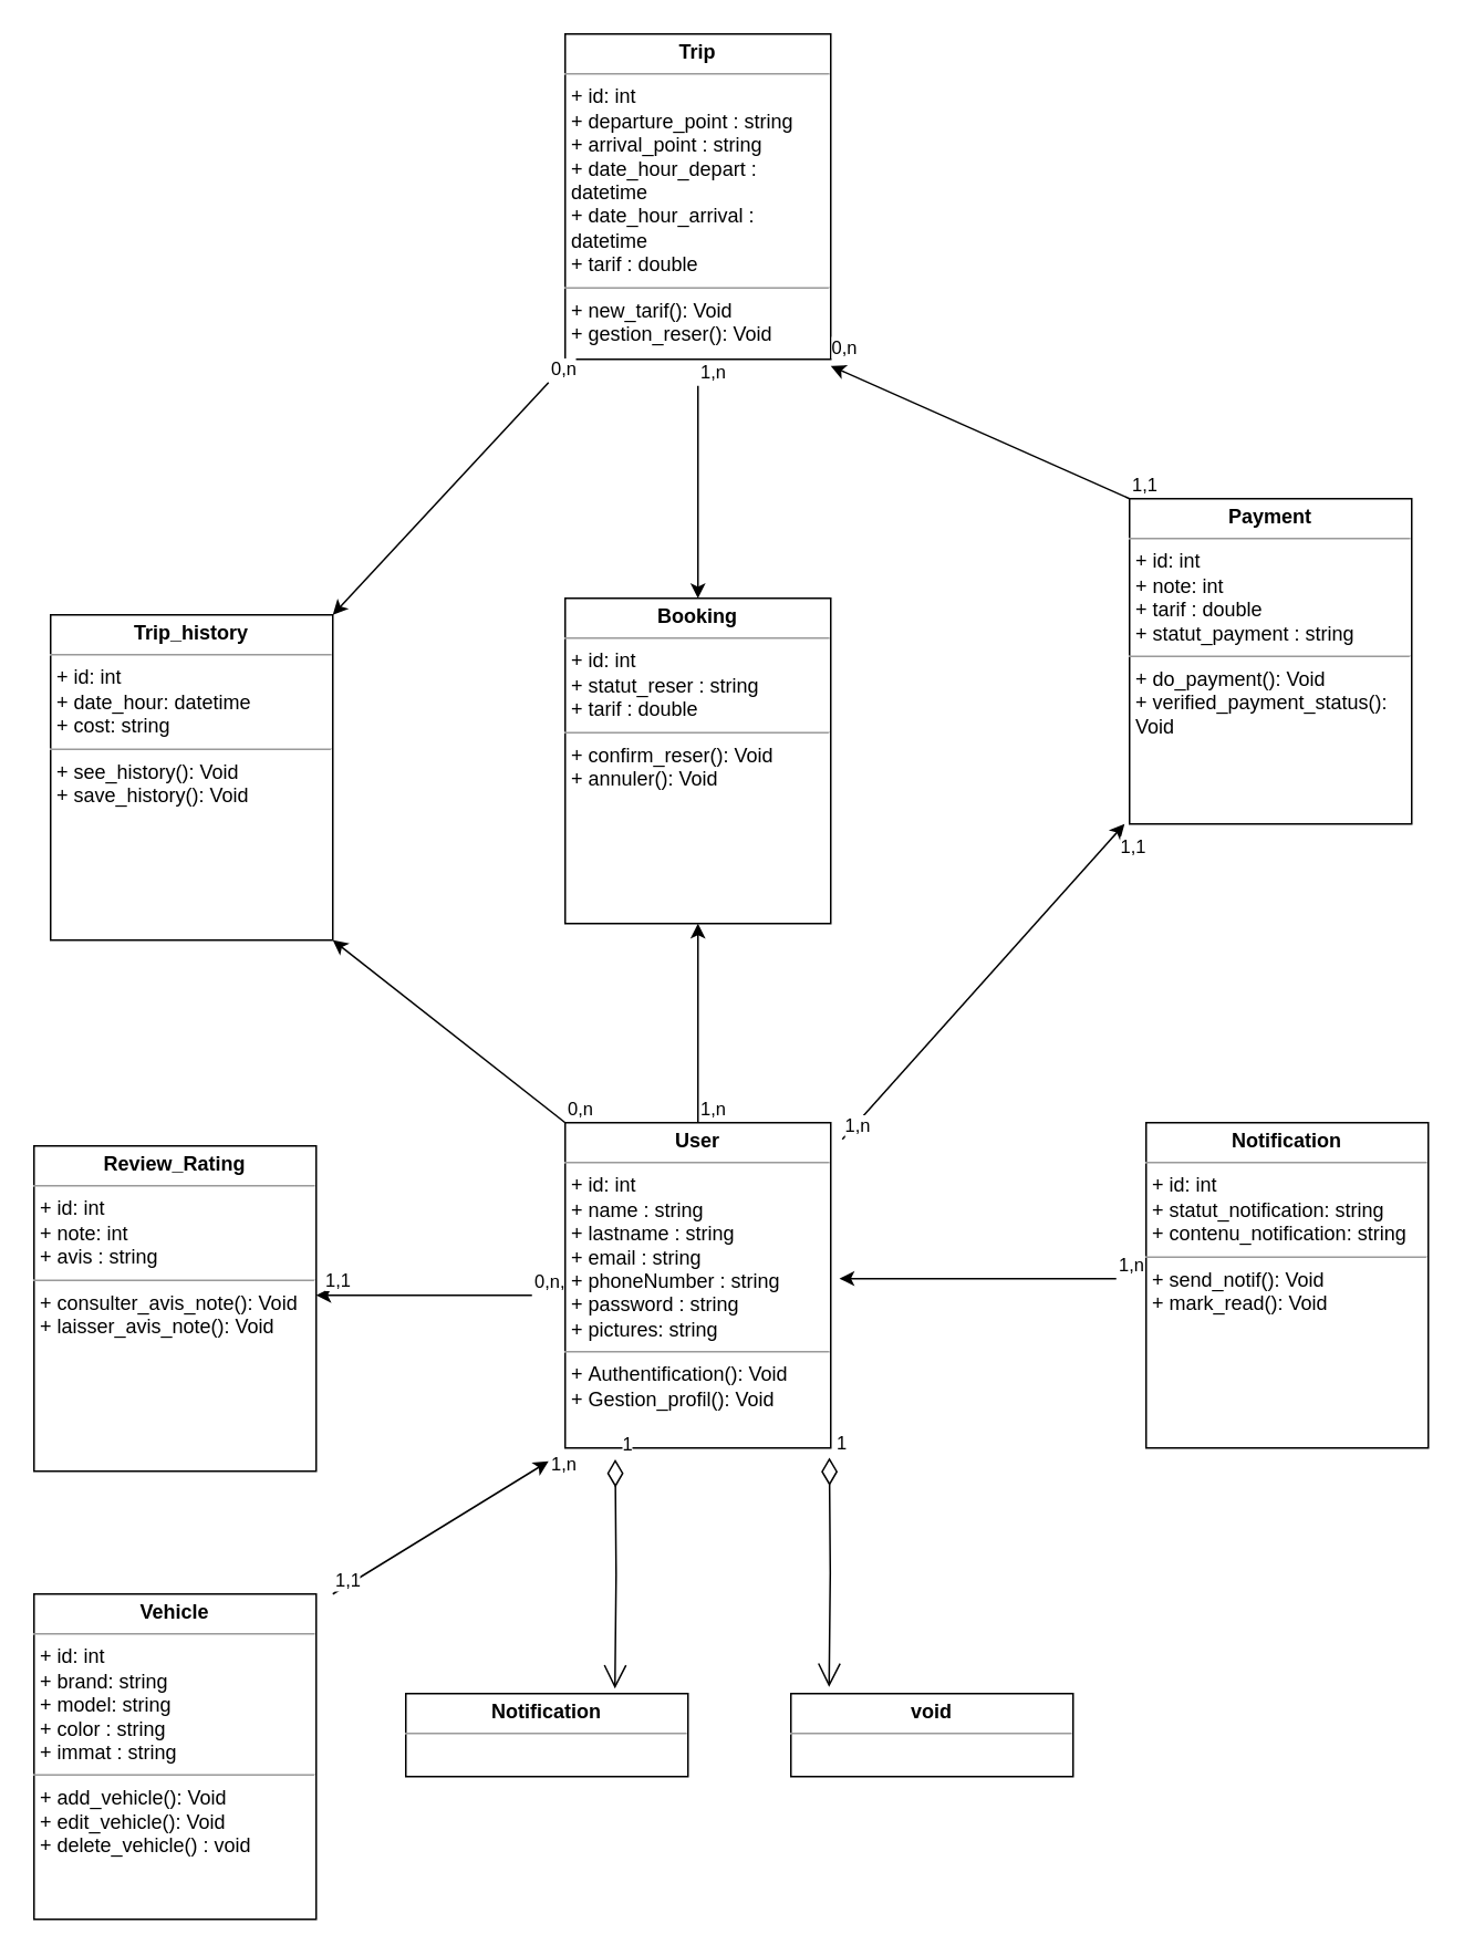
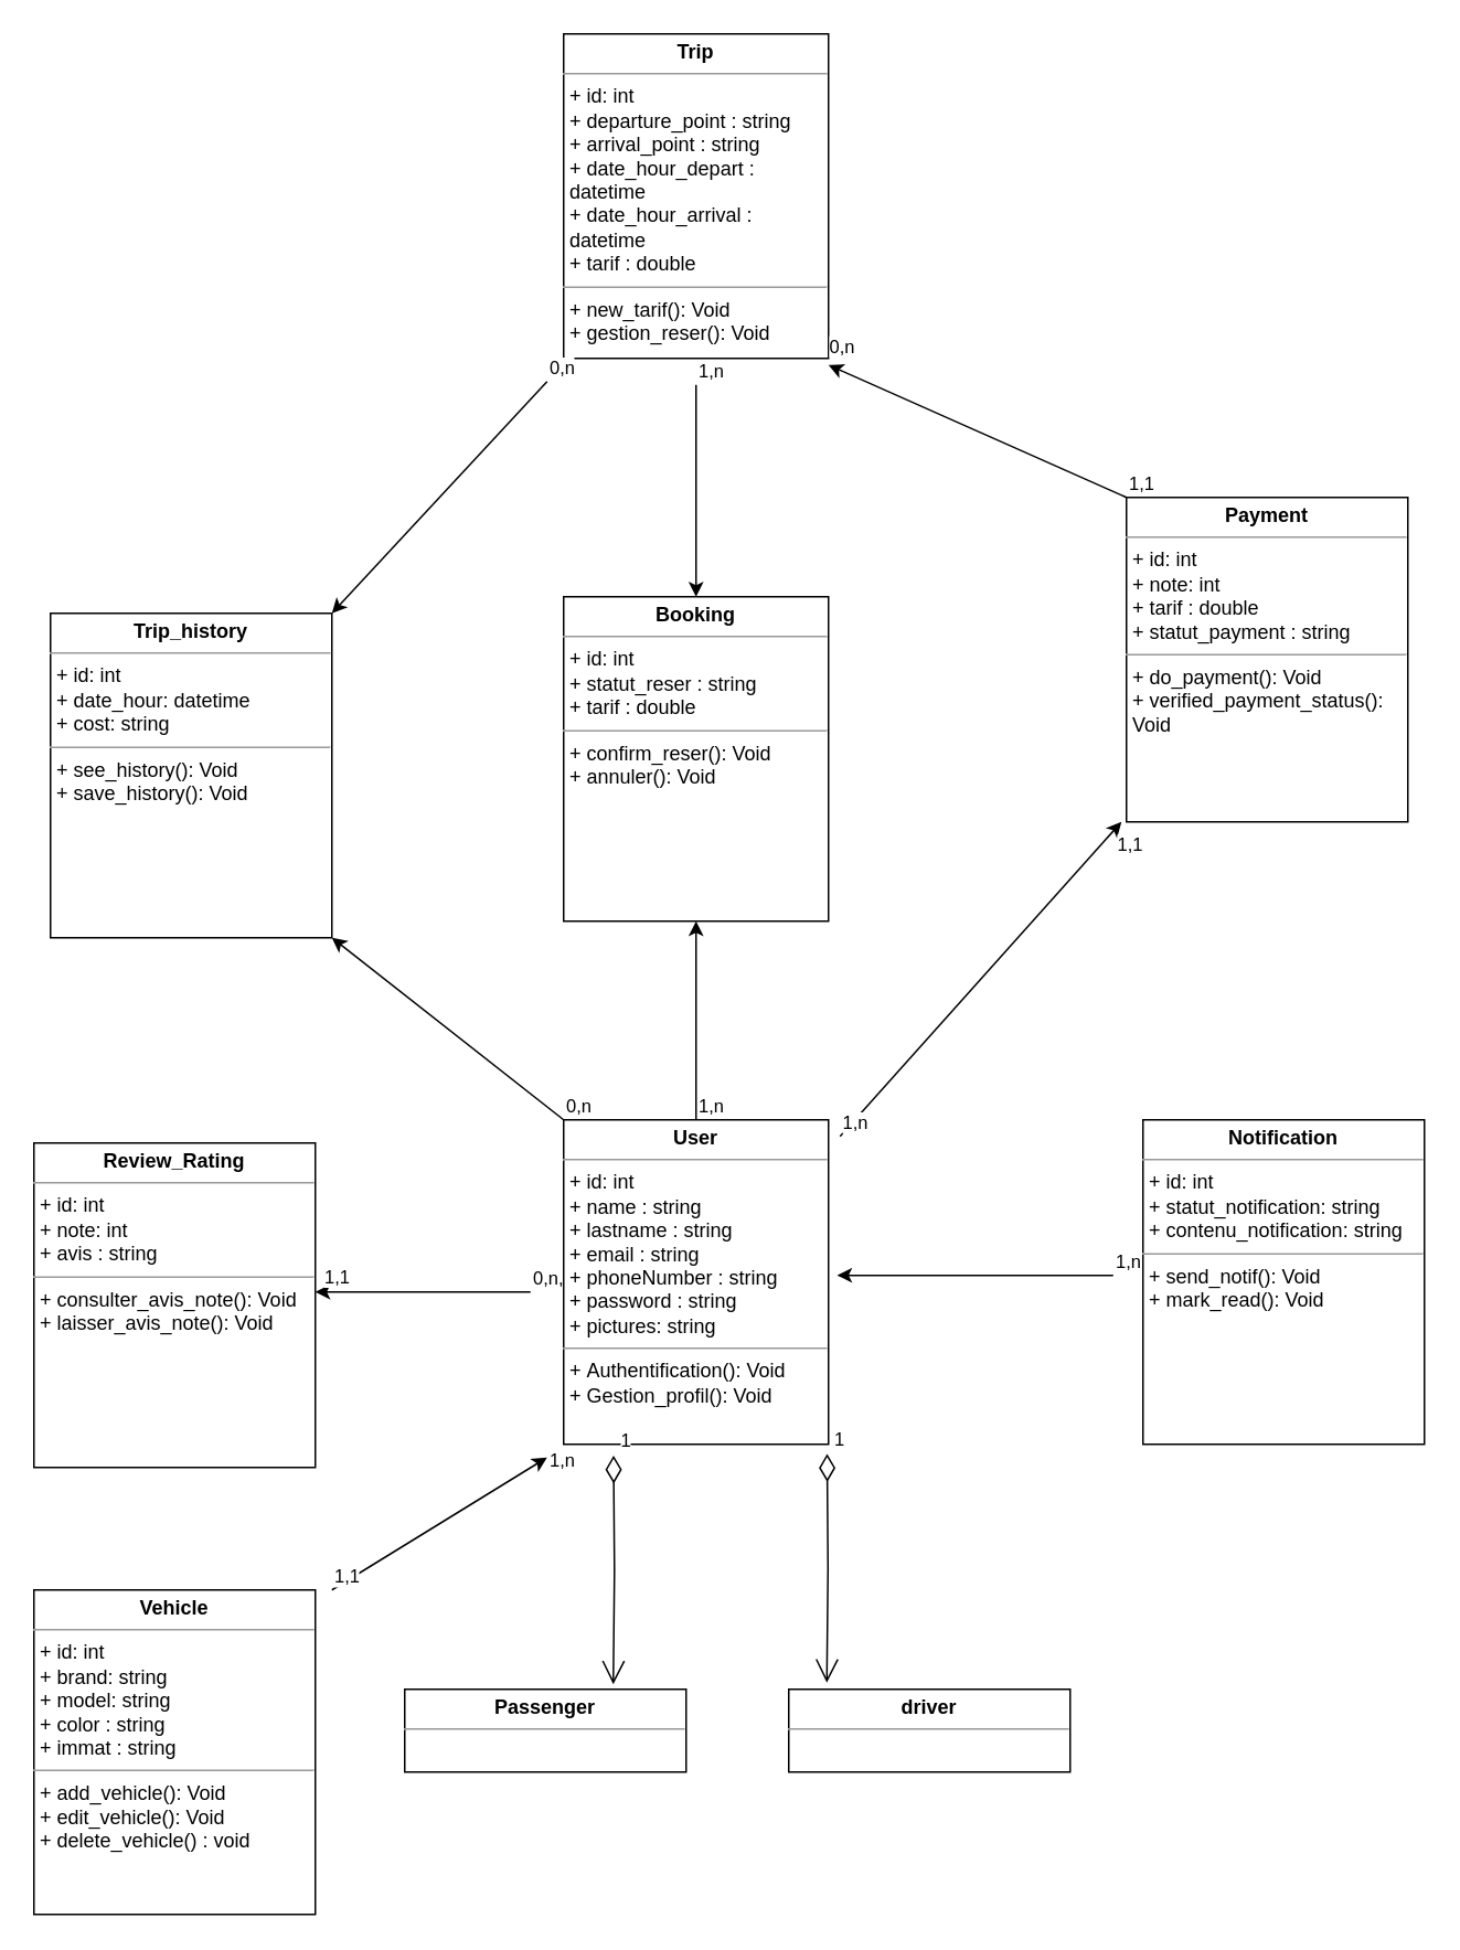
  <mxCell id="0" />
  <mxCell id="1" parent="0" />
  <mxCell id="2" value="&lt;p style=&quot;margin:0px;margin-top:4px;text-align:center;&quot;&gt;&lt;b&gt;User&lt;/b&gt;&lt;/p&gt;&lt;hr size=&quot;1&quot;&gt;&lt;p style=&quot;margin:0px;margin-left:4px;&quot;&gt;+ id: int&lt;/p&gt;&lt;p style=&quot;margin:0px;margin-left:4px;&quot;&gt;+ name : string&lt;/p&gt;&lt;p style=&quot;margin:0px;margin-left:4px;&quot;&gt;+ lastname : string&lt;/p&gt;&lt;p style=&quot;margin:0px;margin-left:4px;&quot;&gt;+ email : string&lt;/p&gt;&lt;p style=&quot;margin:0px;margin-left:4px;&quot;&gt;+ phoneNumber : string&lt;/p&gt;&lt;p style=&quot;margin:0px;margin-left:4px;&quot;&gt;+ password : string&lt;/p&gt;&lt;p style=&quot;margin:0px;margin-left:4px;&quot;&gt;+ pictures: string&lt;/p&gt;&lt;hr size=&quot;1&quot;&gt;&lt;p style=&quot;margin:0px;margin-left:4px;&quot;&gt;+&amp;nbsp;Authentification(): Void&lt;/p&gt;&lt;p style=&quot;margin:0px;margin-left:4px;&quot;&gt;+ Gestion_profil(): Void&lt;/p&gt;" style="verticalAlign=top;align=left;overflow=fill;fontSize=12;fontFamily=Helvetica;html=1;whiteSpace=wrap;" vertex="1" parent="1"><mxGeometry x="340" y="676" width="160" height="196" as="geometry" /></mxCell>
  <mxCell id="3" value="&lt;p style=&quot;margin:0px;margin-top:4px;text-align:center;&quot;&gt;&lt;b&gt;Trip&lt;/b&gt;&lt;/p&gt;&lt;hr size=&quot;1&quot;&gt;&lt;p style=&quot;margin:0px;margin-left:4px;&quot;&gt;+ id: int&lt;/p&gt;&lt;p style=&quot;margin:0px;margin-left:4px;&quot;&gt;+ departure_point : string&lt;/p&gt;&lt;p style=&quot;margin:0px;margin-left:4px;&quot;&gt;+ arrival_point : string&lt;/p&gt;&lt;p style=&quot;margin:0px;margin-left:4px;&quot;&gt;+ date_hour_depart : datetime&lt;/p&gt;&lt;p style=&quot;margin:0px;margin-left:4px;&quot;&gt;+ date_hour_arrival : datetime&lt;/p&gt;&lt;p style=&quot;margin:0px;margin-left:4px;&quot;&gt;+ tarif : double&lt;/p&gt;&lt;hr size=&quot;1&quot;&gt;&lt;p style=&quot;margin:0px;margin-left:4px;&quot;&gt;+&amp;nbsp;new_tarif(): Void&lt;/p&gt;&lt;p style=&quot;margin:0px;margin-left:4px;&quot;&gt;+ gestion_reser(): Void&lt;/p&gt;" style="verticalAlign=top;align=left;overflow=fill;fontSize=12;fontFamily=Helvetica;html=1;whiteSpace=wrap;" vertex="1" parent="1"><mxGeometry x="340" y="20" width="160" height="196" as="geometry" /></mxCell>
  <mxCell id="4" value="&lt;p style=&quot;margin:0px;margin-top:4px;text-align:center;&quot;&gt;&lt;b&gt;Booking&lt;/b&gt;&lt;/p&gt;&lt;hr size=&quot;1&quot;&gt;&lt;p style=&quot;margin:0px;margin-left:4px;&quot;&gt;+ id: int&lt;/p&gt;&lt;p style=&quot;margin:0px;margin-left:4px;&quot;&gt;+ statut_reser : string&lt;/p&gt;&lt;p style=&quot;margin:0px;margin-left:4px;&quot;&gt;+ tarif : double&lt;/p&gt;&lt;hr size=&quot;1&quot;&gt;&lt;p style=&quot;margin:0px;margin-left:4px;&quot;&gt;+&amp;nbsp;confirm_reser(): Void&lt;/p&gt;&lt;p style=&quot;margin:0px;margin-left:4px;&quot;&gt;+ annuler(): Void&lt;/p&gt;" style="verticalAlign=top;align=left;overflow=fill;fontSize=12;fontFamily=Helvetica;html=1;whiteSpace=wrap;" vertex="1" parent="1"><mxGeometry x="340" y="360" width="160" height="196" as="geometry" /></mxCell>
  <mxCell id="5" value="&lt;p style=&quot;margin:0px;margin-top:4px;text-align:center;&quot;&gt;&lt;b&gt;Review_Rating&lt;/b&gt;&lt;/p&gt;&lt;hr size=&quot;1&quot;&gt;&lt;p style=&quot;margin:0px;margin-left:4px;&quot;&gt;+ id: int&lt;/p&gt;&lt;p style=&quot;margin:0px;margin-left:4px;&quot;&gt;+ note: int&lt;/p&gt;&lt;p style=&quot;margin:0px;margin-left:4px;&quot;&gt;+ avis : string&lt;/p&gt;&lt;hr size=&quot;1&quot;&gt;&lt;p style=&quot;margin:0px;margin-left:4px;&quot;&gt;+&amp;nbsp;consulter_avis_note(): Void&lt;/p&gt;&lt;p style=&quot;margin:0px;margin-left:4px;&quot;&gt;+ laisser_avis_note(): Void&lt;/p&gt;" style="verticalAlign=top;align=left;overflow=fill;fontSize=12;fontFamily=Helvetica;html=1;whiteSpace=wrap;" vertex="1" parent="1"><mxGeometry x="20" y="690" width="170" height="196" as="geometry" /></mxCell>
  <mxCell id="6" value="&lt;p style=&quot;margin:0px;margin-top:4px;text-align:center;&quot;&gt;&lt;b&gt;Payment&lt;/b&gt;&lt;/p&gt;&lt;hr size=&quot;1&quot;&gt;&lt;p style=&quot;margin:0px;margin-left:4px;&quot;&gt;+ id: int&lt;/p&gt;&lt;p style=&quot;margin:0px;margin-left:4px;&quot;&gt;+ note: int&lt;/p&gt;&lt;p style=&quot;margin:0px;margin-left:4px;&quot;&gt;+ tarif : double&lt;/p&gt;&lt;p style=&quot;margin:0px;margin-left:4px;&quot;&gt;+ statut_payment : string&lt;/p&gt;&lt;hr size=&quot;1&quot;&gt;&lt;p style=&quot;margin:0px;margin-left:4px;&quot;&gt;+&amp;nbsp;do_payment(): Void&lt;/p&gt;&lt;p style=&quot;margin:0px;margin-left:4px;&quot;&gt;+ verified_payment_status(): Void&lt;/p&gt;" style="verticalAlign=top;align=left;overflow=fill;fontSize=12;fontFamily=Helvetica;html=1;whiteSpace=wrap;" vertex="1" parent="1"><mxGeometry x="680" y="300" width="170" height="196" as="geometry" /></mxCell>
  <mxCell id="7" value="&lt;p style=&quot;margin:0px;margin-top:4px;text-align:center;&quot;&gt;&lt;b&gt;Notification&lt;/b&gt;&lt;/p&gt;&lt;hr size=&quot;1&quot;&gt;&lt;p style=&quot;margin:0px;margin-left:4px;&quot;&gt;+ id: int&lt;/p&gt;&lt;p style=&quot;margin:0px;margin-left:4px;&quot;&gt;+ statut_notification: string&lt;/p&gt;&lt;p style=&quot;margin:0px;margin-left:4px;&quot;&gt;+ contenu_notification: string&lt;/p&gt;&lt;hr size=&quot;1&quot;&gt;&lt;p style=&quot;margin:0px;margin-left:4px;&quot;&gt;+&amp;nbsp;send_notif(): Void&lt;/p&gt;&lt;p style=&quot;margin:0px;margin-left:4px;&quot;&gt;+ mark_read(): Void&lt;/p&gt;" style="verticalAlign=top;align=left;overflow=fill;fontSize=12;fontFamily=Helvetica;html=1;whiteSpace=wrap;" vertex="1" parent="1"><mxGeometry x="690" y="676" width="170" height="196" as="geometry" /></mxCell>
  <mxCell id="8" value="&lt;p style=&quot;margin:0px;margin-top:4px;text-align:center;&quot;&gt;&lt;b&gt;Vehicle&lt;/b&gt;&lt;/p&gt;&lt;hr size=&quot;1&quot;&gt;&lt;p style=&quot;margin:0px;margin-left:4px;&quot;&gt;+ id: int&lt;/p&gt;&lt;p style=&quot;margin:0px;margin-left:4px;&quot;&gt;+ brand: string&lt;/p&gt;&lt;p style=&quot;margin:0px;margin-left:4px;&quot;&gt;+ model: string&lt;/p&gt;&lt;p style=&quot;margin:0px;margin-left:4px;&quot;&gt;+ color : string&lt;/p&gt;&lt;p style=&quot;margin:0px;margin-left:4px;&quot;&gt;+ immat : string&lt;/p&gt;&lt;hr size=&quot;1&quot;&gt;&lt;p style=&quot;margin:0px;margin-left:4px;&quot;&gt;+ add_vehicle(): Void&lt;/p&gt;&lt;p style=&quot;margin:0px;margin-left:4px;&quot;&gt;+ edit_vehicle(): Void&lt;/p&gt;&lt;p style=&quot;margin:0px;margin-left:4px;&quot;&gt;+ delete_vehicle() : void&lt;/p&gt;" style="verticalAlign=top;align=left;overflow=fill;fontSize=12;fontFamily=Helvetica;html=1;whiteSpace=wrap;" vertex="1" parent="1"><mxGeometry x="20" y="960" width="170" height="196" as="geometry" /></mxCell>
  <mxCell id="9" value="&lt;p style=&quot;margin:0px;margin-top:4px;text-align:center;&quot;&gt;&lt;b&gt;Trip_history&lt;/b&gt;&lt;/p&gt;&lt;hr size=&quot;1&quot;&gt;&lt;p style=&quot;margin:0px;margin-left:4px;&quot;&gt;+ id: int&lt;/p&gt;&lt;p style=&quot;margin:0px;margin-left:4px;&quot;&gt;+ date_hour: datetime&lt;/p&gt;&lt;p style=&quot;margin:0px;margin-left:4px;&quot;&gt;+ cost: string&lt;/p&gt;&lt;hr size=&quot;1&quot;&gt;&lt;p style=&quot;margin:0px;margin-left:4px;&quot;&gt;+ see_history(): Void&lt;/p&gt;&lt;p style=&quot;margin:0px;margin-left:4px;&quot;&gt;+ save_history(): Void&lt;/p&gt;" style="verticalAlign=top;align=left;overflow=fill;fontSize=12;fontFamily=Helvetica;html=1;whiteSpace=wrap;" vertex="1" parent="1"><mxGeometry x="30" y="370" width="170" height="196" as="geometry" /></mxCell>
  <mxCell id="10" value="" style="endArrow=classic;html=1;rounded=0;exitX=0.5;exitY=0;exitDx=0;exitDy=0;" edge="1" parent="1" source="2"><mxGeometry relative="1" as="geometry"><mxPoint x="490" y="476" as="sourcePoint" /><mxPoint x="420" y="556" as="targetPoint" /></mxGeometry></mxCell>
  <mxCell id="11" value="1,n" style="edgeLabel;resizable=0;html=1;align=left;verticalAlign=bottom;" connectable="0" vertex="1" parent="10"><mxGeometry x="-1" relative="1" as="geometry"><mxPoint as="offset" /></mxGeometry></mxCell>
  <mxCell id="12" value="" style="endArrow=classic;html=1;rounded=0;" edge="1" parent="1"><mxGeometry relative="1" as="geometry"><mxPoint x="420" y="232" as="sourcePoint" /><mxPoint x="420" y="360" as="targetPoint" /></mxGeometry></mxCell>
  <mxCell id="13" value="1,n" style="edgeLabel;resizable=0;html=1;align=left;verticalAlign=bottom;" connectable="0" vertex="1" parent="12"><mxGeometry x="-1" relative="1" as="geometry"><mxPoint as="offset" /></mxGeometry></mxCell>
  <mxCell id="14" value="" style="endArrow=classic;html=1;rounded=0;exitX=0;exitY=0;exitDx=0;exitDy=0;" edge="1" parent="1" source="2"><mxGeometry relative="1" as="geometry"><mxPoint x="330" y="670" as="sourcePoint" /><mxPoint x="200" y="566" as="targetPoint" /></mxGeometry></mxCell>
  <mxCell id="15" value="0,n" style="edgeLabel;resizable=0;html=1;align=left;verticalAlign=bottom;" connectable="0" vertex="1" parent="14"><mxGeometry x="-1" relative="1" as="geometry"><mxPoint as="offset" /></mxGeometry></mxCell>
  <mxCell id="16" value="" style="endArrow=classic;html=1;rounded=0;entryX=1;entryY=0;entryDx=0;entryDy=0;" edge="1" parent="1" target="9"><mxGeometry relative="1" as="geometry"><mxPoint x="330" y="230" as="sourcePoint" /><mxPoint x="40" y="300" as="targetPoint" /></mxGeometry></mxCell>
  <mxCell id="17" value="0,n" style="edgeLabel;resizable=0;html=1;align=left;verticalAlign=bottom;" connectable="0" vertex="1" parent="16"><mxGeometry x="-1" relative="1" as="geometry"><mxPoint as="offset" /></mxGeometry></mxCell>
  <mxCell id="18" value="" style="endArrow=classic;html=1;rounded=0;exitX=0;exitY=0;exitDx=0;exitDy=0;" edge="1" parent="1" source="6"><mxGeometry relative="1" as="geometry"><mxPoint x="660" y="290" as="sourcePoint" /><mxPoint x="500" y="220" as="targetPoint" /></mxGeometry></mxCell>
  <mxCell id="19" value="1,1" style="edgeLabel;resizable=0;html=1;align=left;verticalAlign=bottom;" connectable="0" vertex="1" parent="18"><mxGeometry x="-1" relative="1" as="geometry"><mxPoint as="offset" /></mxGeometry></mxCell>
  <mxCell id="20" value="0,n" style="edgeLabel;resizable=0;html=1;align=left;verticalAlign=bottom;" connectable="0" vertex="1" parent="1"><mxGeometry x="678" y="294" as="geometry"><mxPoint x="-179" y="-77" as="offset" /></mxGeometry></mxCell>
  <mxCell id="21" value="" style="endArrow=classic;html=1;rounded=0;exitX=0.5;exitY=0;exitDx=0;exitDy=0;entryX=0;entryY=1;entryDx=0;entryDy=0;" edge="1" parent="1"><mxGeometry relative="1" as="geometry"><mxPoint x="507" y="686" as="sourcePoint" /><mxPoint x="677" y="496" as="targetPoint" /></mxGeometry></mxCell>
  <mxCell id="22" value="1,n" style="edgeLabel;resizable=0;html=1;align=left;verticalAlign=bottom;" connectable="0" vertex="1" parent="21"><mxGeometry x="-1" relative="1" as="geometry"><mxPoint as="offset" /></mxGeometry></mxCell>
  <mxCell id="23" value="1,1" style="edgeLabel;resizable=0;html=1;align=left;verticalAlign=bottom;" connectable="0" vertex="1" parent="1"><mxGeometry x="673" y="518" as="geometry" /></mxCell>
  <mxCell id="24" value="" style="endArrow=classic;html=1;rounded=0;entryX=1.02;entryY=0.469;entryDx=0;entryDy=0;entryPerimeter=0;" edge="1" parent="1"><mxGeometry relative="1" as="geometry"><mxPoint x="672" y="770" as="sourcePoint" /><mxPoint x="505.2" y="769.924" as="targetPoint" /></mxGeometry></mxCell>
  <mxCell id="25" value="1,n" style="edgeLabel;resizable=0;html=1;align=left;verticalAlign=bottom;" connectable="0" vertex="1" parent="24"><mxGeometry x="-1" relative="1" as="geometry"><mxPoint as="offset" /></mxGeometry></mxCell>
  <mxCell id="26" value="" style="endArrow=classic;html=1;rounded=0;" edge="1" parent="1"><mxGeometry relative="1" as="geometry"><mxPoint x="320" y="780" as="sourcePoint" /><mxPoint x="190" y="780" as="targetPoint" /></mxGeometry></mxCell>
  <mxCell id="27" value="0,n," style="edgeLabel;resizable=0;html=1;align=left;verticalAlign=bottom;" connectable="0" vertex="1" parent="26"><mxGeometry x="-1" relative="1" as="geometry"><mxPoint as="offset" /></mxGeometry></mxCell>
  <mxCell id="28" value="1,1" style="edgeLabel;resizable=0;html=1;align=left;verticalAlign=bottom;" connectable="0" vertex="1" parent="1"><mxGeometry x="575" y="780" as="geometry"><mxPoint x="-381" y="-1" as="offset" /></mxGeometry></mxCell>
  <mxCell id="29" value="" style="endArrow=classic;html=1;rounded=0;" edge="1" parent="1"><mxGeometry relative="1" as="geometry"><mxPoint x="200" y="960" as="sourcePoint" /><mxPoint x="330" y="880" as="targetPoint" /></mxGeometry></mxCell>
  <mxCell id="30" value="1,1" style="edgeLabel;resizable=0;html=1;align=left;verticalAlign=bottom;" connectable="0" vertex="1" parent="29"><mxGeometry x="-1" relative="1" as="geometry"><mxPoint as="offset" /></mxGeometry></mxCell>
  <mxCell id="31" value="1,n" style="edgeLabel;resizable=0;html=1;align=left;verticalAlign=bottom;" connectable="0" vertex="1" parent="1"><mxGeometry x="330" y="890" as="geometry" /></mxCell>
  <mxCell id="32" value="1" style="endArrow=open;html=1;endSize=12;startArrow=diamondThin;startSize=14;startFill=0;edgeStyle=orthogonalEdgeStyle;align=left;verticalAlign=bottom;rounded=0;exitX=0.376;exitY=0.999;exitDx=0;exitDy=0;exitPerimeter=0;" edge="1" parent="1"><mxGeometry x="-1" y="3" relative="1" as="geometry"><mxPoint x="370.16" y="878.804" as="sourcePoint" /><mxPoint x="370" y="1017" as="targetPoint" /></mxGeometry></mxCell>
  <mxCell id="33" value="1" style="endArrow=open;html=1;endSize=12;startArrow=diamondThin;startSize=14;startFill=0;edgeStyle=orthogonalEdgeStyle;align=left;verticalAlign=bottom;rounded=0;exitX=0.376;exitY=0.999;exitDx=0;exitDy=0;exitPerimeter=0;" edge="1" parent="1"><mxGeometry x="-1" y="3" relative="1" as="geometry"><mxPoint x="499.16" y="877.804" as="sourcePoint" /><mxPoint x="499" y="1016" as="targetPoint" /></mxGeometry></mxCell>
- <mxCell id="34" value="&lt;p style=&quot;margin:0px;margin-top:4px;text-align:center;&quot;&gt;&lt;b&gt;Notification&lt;/b&gt;&lt;/p&gt;&lt;hr size=&quot;1&quot;&gt;&lt;p style=&quot;margin:0px;margin-left:4px;&quot;&gt;&lt;br&gt;&lt;/p&gt;&lt;hr size=&quot;1&quot;&gt;&lt;p style=&quot;margin:0px;margin-left:4px;&quot;&gt;&lt;br&gt;&lt;/p&gt;" style="verticalAlign=top;align=left;overflow=fill;fontSize=12;fontFamily=Helvetica;html=1;whiteSpace=wrap;" vertex="1" parent="1"><mxGeometry x="244" y="1020" width="170" height="50" as="geometry" /></mxCell>
- <mxCell id="35" value="&lt;p style=&quot;margin:0px;margin-top:4px;text-align:center;&quot;&gt;&lt;b&gt;void&lt;/b&gt;&lt;/p&gt;&lt;hr size=&quot;1&quot;&gt;&lt;p style=&quot;margin:0px;margin-left:4px;&quot;&gt;&lt;br&gt;&lt;/p&gt;" style="verticalAlign=top;align=left;overflow=fill;fontSize=12;fontFamily=Helvetica;html=1;whiteSpace=wrap;" vertex="1" parent="1"><mxGeometry x="476" y="1020" width="170" height="50" as="geometry" /></mxCell>
+ <mxCell id="34" value="&lt;p style=&quot;margin:0px;margin-top:4px;text-align:center;&quot;&gt;&lt;b&gt;Passenger&lt;/b&gt;&lt;/p&gt;&lt;hr size=&quot;1&quot;&gt;&lt;p style=&quot;margin:0px;margin-left:4px;&quot;&gt;&lt;br&gt;&lt;/p&gt;&lt;hr size=&quot;1&quot;&gt;&lt;p style=&quot;margin:0px;margin-left:4px;&quot;&gt;&lt;br&gt;&lt;/p&gt;" style="verticalAlign=top;align=left;overflow=fill;fontSize=12;fontFamily=Helvetica;html=1;whiteSpace=wrap;" vertex="1" parent="1"><mxGeometry x="244" y="1020" width="170" height="50" as="geometry" /></mxCell>
+ <mxCell id="35" value="&lt;p style=&quot;margin:0px;margin-top:4px;text-align:center;&quot;&gt;&lt;b&gt;driver&lt;/b&gt;&lt;/p&gt;&lt;hr size=&quot;1&quot;&gt;&lt;p style=&quot;margin:0px;margin-left:4px;&quot;&gt;&lt;br&gt;&lt;/p&gt;" style="verticalAlign=top;align=left;overflow=fill;fontSize=12;fontFamily=Helvetica;html=1;whiteSpace=wrap;" vertex="1" parent="1"><mxGeometry x="476" y="1020" width="170" height="50" as="geometry" /></mxCell>
